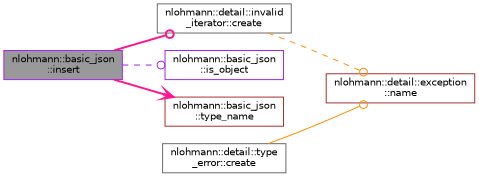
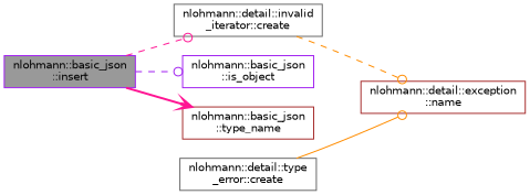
  digraph {
    fontname="DejaVu Sans"
    rankdir=LR
    node [color=purple fillcolor=white fontname="DejaVu Sans" fontsize=10 shape=box style=filled]
    edge [arrowhead=odot color=deeppink fontname="DejaVu Sans" fontsize=10 labelfontname=Helvetica labelfontsize=10 style=bold]
    n1 [fillcolor=grey60 fontcolor=black height=0.2 label="nlohmann::basic_json\l::insert" width=0.4]
    n2 [color=gray40 height=0.2 label="nlohmann::detail::invalid\l_iterator::create" width=0.4]
    n3 [height=0.2 label="nlohmann::basic_json\l::is_object" width=0.4]
    n4 [color=brown height=0.2 label="nlohmann::basic_json\l::type_name" width=0.4]
    n5 [color=brown height=0.2 label="nlohmann::detail::exception\l::name" width=0.4]
    n6 [color=gray40 height=0.2 label="nlohmann::detail::type\l_error::create" width=0.4]
-   n1 -> n2
+   n1 -> n2 [style=dashed]
    n1 -> n3 [color=purple style=dashed]
    n1 -> n4 [arrowhead=vee]
    n2 -> n5 [color=darkorange style=dashed]
    n6 -> n5 [color=darkorange style=solid]
  }
